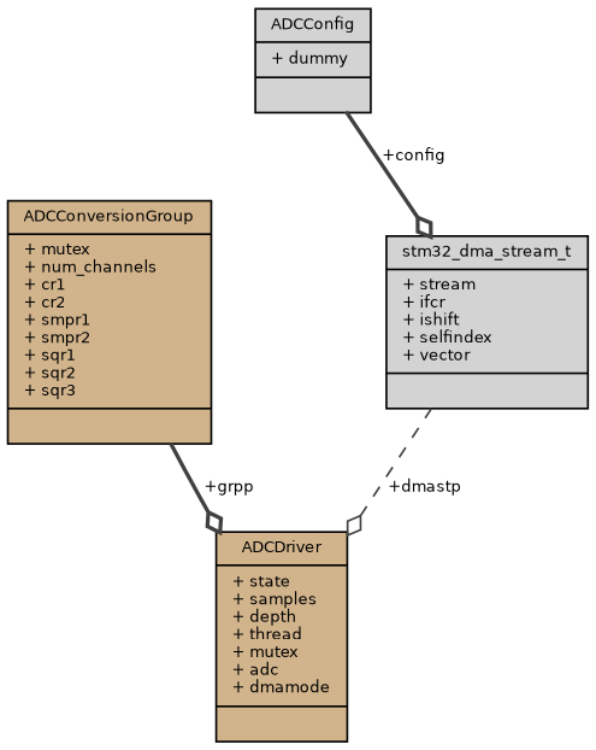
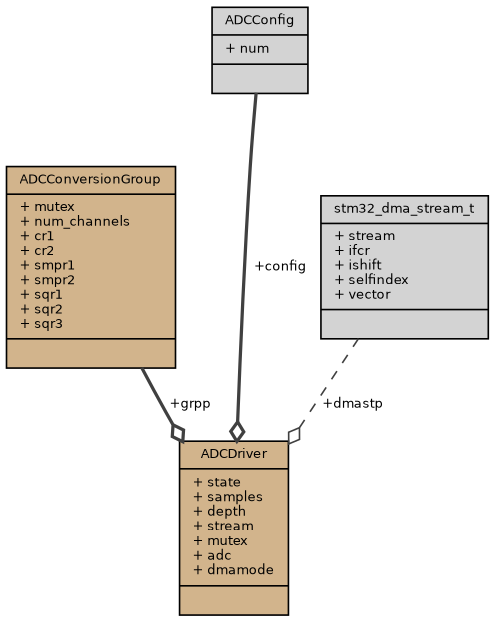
  digraph {
    node [color=black fillcolor=tan fontname=Helvetica fontsize=8 shape=record style=filled]
    edge [arrowhead=odiamond color=grey25 fontname=Helvetica fontsize=8 labelfontname=Helvetica labelfontsize=8 style=bold]
-   n1 [fontcolor=black height=0.2 label="{ADCDriver\n|+ state\l+ samples\l+ depth\l+ thread\l+ mutex\l+ adc\l+ dmamode\l|}" width=0.4]
+   n1 [fontcolor=black height=0.2 label="{ADCDriver\n|+ state\l+ samples\l+ depth\l+ stream\l+ mutex\l+ adc\l+ dmamode\l|}" width=0.4]
    n2 [height=0.2 label="{ADCConversionGroup\n|+ mutex\l+ num_channels\l+ cr1\l+ cr2\l+ smpr1\l+ smpr2\l+ sqr1\l+ sqr2\l+ sqr3\l|}" width=0.4]
    n3 [fillcolor=lightgrey height=0.2 label="{stm32_dma_stream_t\n|+ stream\l+ ifcr\l+ ishift\l+ selfindex\l+ vector\l|}" width=0.4]
-   n4 [fillcolor=lightgrey height=0.2 label="{ADCConfig\n|+ dummy\l|}" width=0.4]
+   n4 [fillcolor=lightgrey height=0.2 label="{ADCConfig\n|+ num\l|}" width=0.4]
    n2 -> n1 [label=" +grpp"]
    n3 -> n1 [label=" +dmastp" style=dashed]
-   n4 -> n3 [label=" +config"]
+   n4 -> n1 [label=" +config"]
  }
